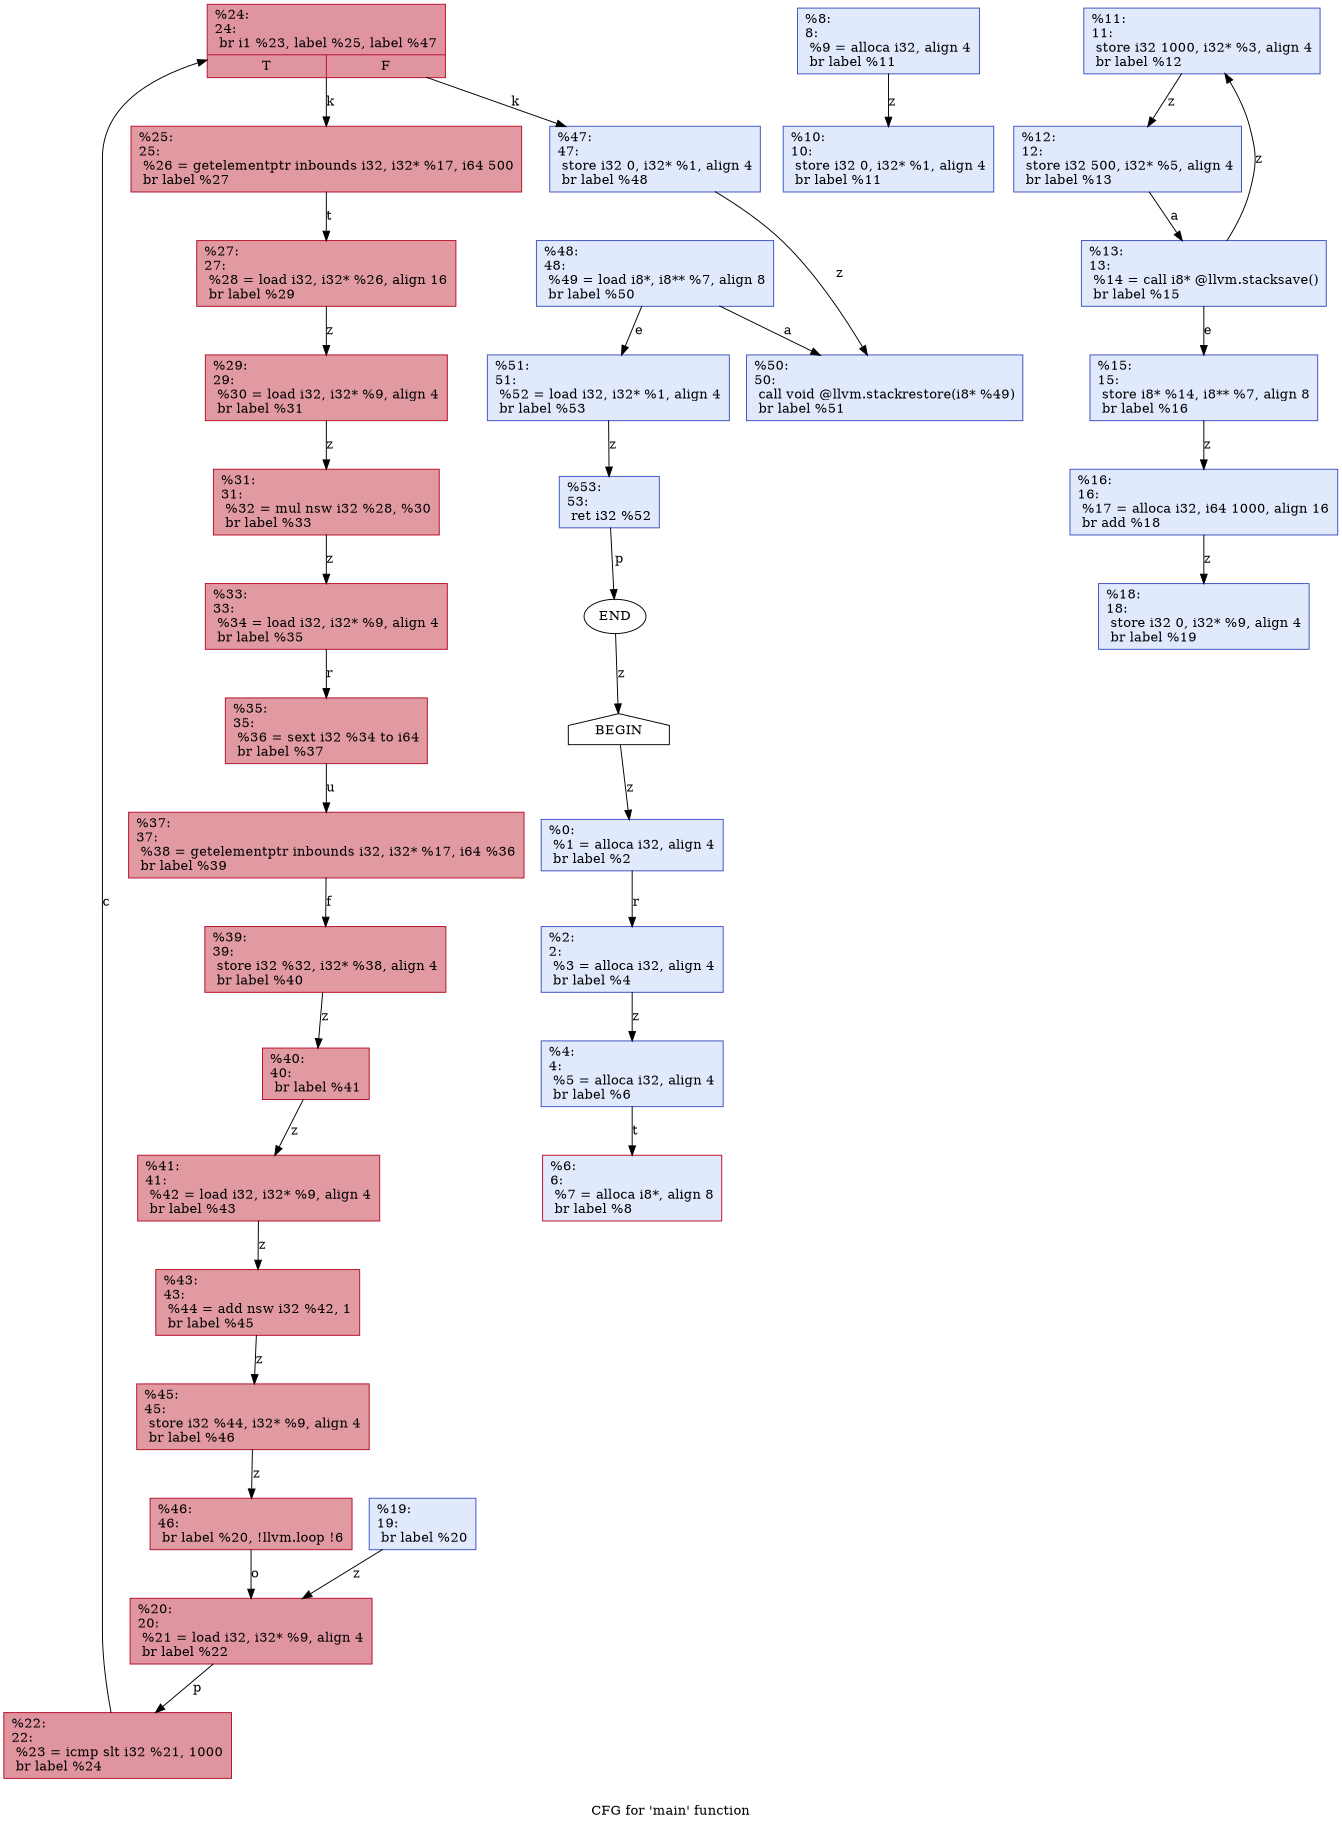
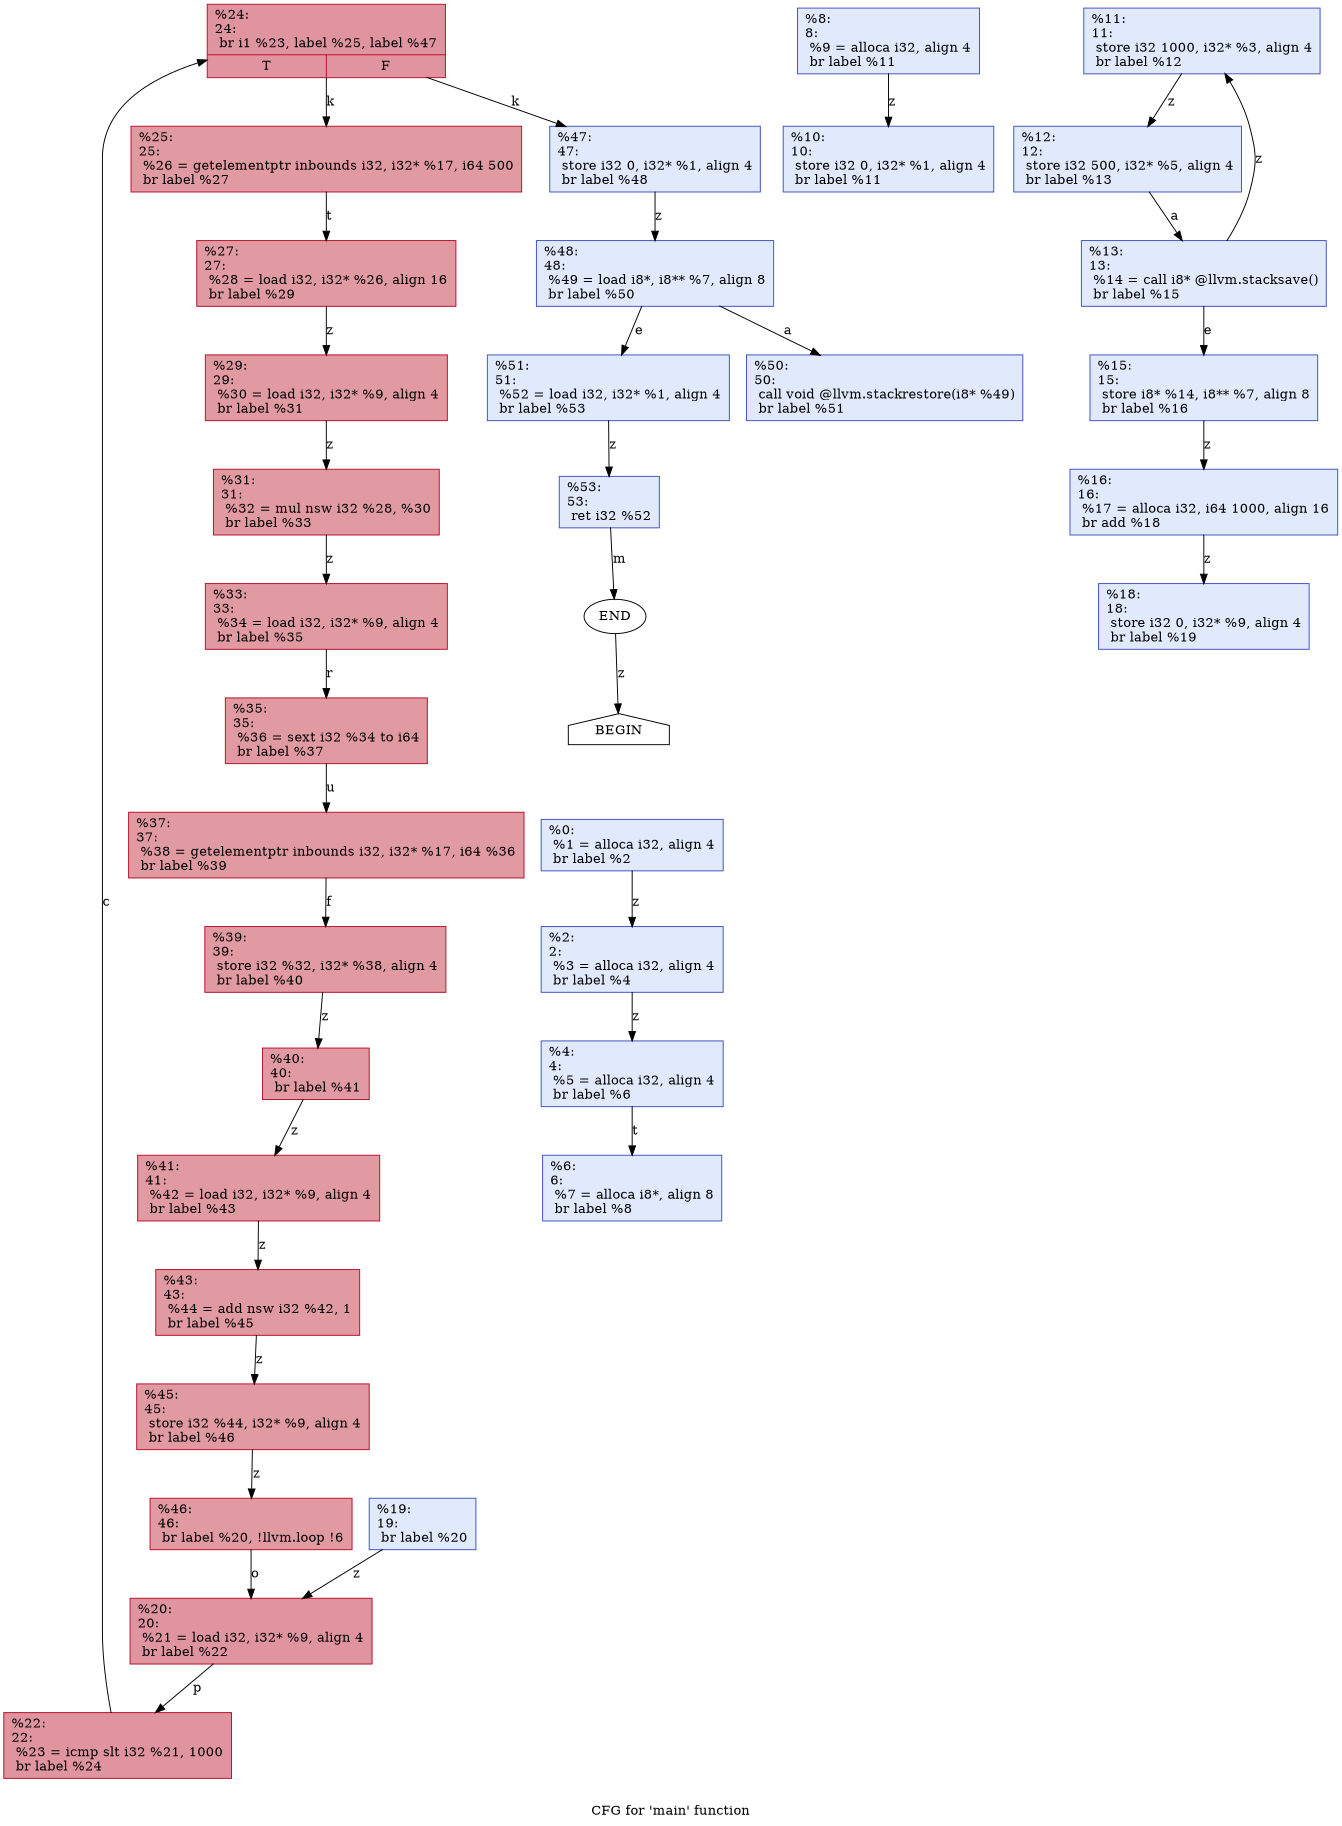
  digraph {
    label="CFG for 'main' function"
    node [shape=record color="#3d50c3ff" fillcolor="#b9d0f970" style=filled]
    n1 [label=BEGIN shape=house color="" fillcolor="" style=""]
    n2 [label="{%0:\l  %1 = alloca i32, align 4\l  br label %2\l}"]
    n3 [label="{%2:\l2:                                                \l  %3 = alloca i32, align 4\l  br label %4\l}"]
    n4 [label=END shape=ellipse color="" fillcolor="" style=""]
    n5 [label="{%4:\l4:                                                \l  %5 = alloca i32, align 4\l  br label %6\l}"]
-   n6 [color="#b70d28ff" label="{%6:\l6:                                                \l  %7 = alloca i8*, align 8\l  br label %8\l}"]
+   n6 [label="{%6:\l6:                                                \l  %7 = alloca i8*, align 8\l  br label %8\l}"]
    n7 [label="{%8:\l8:                                                \l  %9 = alloca i32, align 4\l  br label %11\l}"]
    n8 [label="{%10:\l10:                                               \l  store i32 0, i32* %1, align 4\l  br label %11\l}"]
    n9 [label="{%11:\l11:                                               \l  store i32 1000, i32* %3, align 4\l  br label %12\l}"]
    n10 [label="{%12:\l12:                                               \l  store i32 500, i32* %5, align 4\l  br label %13\l}"]
    n11 [label="{%13:\l13:                                               \l  %14 = call i8* @llvm.stacksave()\l  br label %15\l}"]
    n12 [label="{%15:\l15:                                               \l  store i8* %14, i8** %7, align 8\l  br label %16\l}"]
    n13 [label="{%16:\l16:                                               \l  %17 = alloca i32, i64 1000, align 16\l  br add %18\l}"]
    n14 [label="{%18:\l18:                                               \l  store i32 0, i32* %9, align 4\l  br label %19\l}"]
    n15 [label="{%19:\l19:                                               \l  br label %20\l}"]
    n16 [color="#b70d28ff" fillcolor="#b70d2870" label="{%20:\l20:                                               \l  %21 = load i32, i32* %9, align 4\l  br label %22\l}"]
    n17 [color="#b70d28ff" fillcolor="#b70d2870" label="{%22:\l22:                                               \l  %23 = icmp slt i32 %21, 1000\l  br label %24\l}"]
    n18 [color="#b70d28ff" fillcolor="#b70d2870" label="{%24:\l24:                                               \l  br i1 %23, label %25, label %47\l|{<s0>T|<s1>F}}"]
    n19 [color="#b70d28ff" fillcolor="#bb1b2c70" label="{%25:\l25:                                               \l  %26 = getelementptr inbounds i32, i32* %17, i64 500\l  br label %27\l}"]
    n20 [label="{%47:\l47:                                               \l  store i32 0, i32* %1, align 4\l  br label %48\l}"]
    n21 [color="#b70d28ff" fillcolor="#bb1b2c70" label="{%27:\l27:                                               \l  %28 = load i32, i32* %26, align 16\l  br label %29\l}"]
    n22 [label="{%48:\l48:                                               \l  %49 = load i8*, i8** %7, align 8\l  br label %50\l}"]
    n23 [color="#b70d28ff" fillcolor="#bb1b2c70" label="{%29:\l29:                                               \l  %30 = load i32, i32* %9, align 4\l  br label %31\l}"]
    n24 [label="{%50:\l50:                                               \l  call void @llvm.stackrestore(i8* %49)\l  br label %51\l}"]
    n25 [label="{%51:\l51:                                               \l  %52 = load i32, i32* %1, align 4\l  br label %53\l}"]
    n26 [color="#b70d28ff" fillcolor="#bb1b2c70" label="{%31:\l31:                                               \l  %32 = mul nsw i32 %28, %30\l  br label %33\l}"]
    n27 [color="#b70d28ff" fillcolor="#bb1b2c70" label="{%33:\l33:                                               \l  %34 = load i32, i32* %9, align 4\l  br label %35\l}"]
    n28 [color="#b70d28ff" fillcolor="#bb1b2c70" label="{%35:\l35:                                               \l  %36 = sext i32 %34 to i64\l  br label %37\l}"]
    n29 [color="#b70d28ff" fillcolor="#bb1b2c70" label="{%37:\l37:                                               \l  %38 = getelementptr inbounds i32, i32* %17, i64 %36\l  br label %39\l}"]
    n30 [color="#b70d28ff" fillcolor="#bb1b2c70" label="{%39:\l39:                                               \l  store i32 %32, i32* %38, align 4\l  br label %40\l}"]
    n31 [color="#b70d28ff" fillcolor="#bb1b2c70" label="{%40:\l40:                                               \l  br label %41\l}"]
    n32 [color="#b70d28ff" fillcolor="#bb1b2c70" label="{%41:\l41:                                               \l  %42 = load i32, i32* %9, align 4\l  br label %43\l}"]
    n33 [color="#b70d28ff" fillcolor="#bb1b2c70" label="{%43:\l43:                                               \l  %44 = add nsw i32 %42, 1\l  br label %45\l}"]
    n34 [color="#b70d28ff" fillcolor="#bb1b2c70" label="{%45:\l45:                                               \l  store i32 %44, i32* %9, align 4\l  br label %46\l}"]
    n35 [color="#b70d28ff" fillcolor="#bb1b2c70" label="{%46:\l46:                                               \l  br label %20, !llvm.loop !6\l}"]
    n36 [label="{%53:\l53:                                               \l  ret i32 %52\l}"]
-   n1 -> n2 [label=z]
-   n2 -> n3 [label=r]
+   n2 -> n3 [label=z]
    n3 -> n5 [label=z]
    n4 -> n1 [label=z]
    n5 -> n6 [label=t]
    n7 -> n8 [label=z]
    n9 -> n10 [label=z]
    n10 -> n11 [label=a]
    n11 -> n9 [label=z]
    n11 -> n12 [label=e]
    n12 -> n13 [label=z]
    n13 -> n14 [label=z]
    n15 -> n16 [label=z]
    n16 -> n17 [label=p]
    n17 -> n18 [label=c]
    n18 -> n19 [label=k]
    n18 -> n20 [label=k]
    n19 -> n21 [label=t]
-   n20 -> n24 [label=z]
+   n20 -> n22 [label=z]
    n21 -> n23 [label=z]
    n22 -> n24 [label=a]
    n22 -> n25 [label=e]
    n23 -> n26 [label=z]
    n25 -> n36 [label=z]
    n26 -> n27 [label=z]
    n27 -> n28 [label=r]
    n28 -> n29 [label=u]
    n29 -> n30 [label=f]
    n30 -> n31 [label=z]
    n31 -> n32 [label=z]
    n32 -> n33 [label=z]
    n33 -> n34 [label=z]
    n34 -> n35 [label=z]
    n35 -> n16 [label=o]
-   n36 -> n4 [label=p]
+   n36 -> n4 [label=m]
  }
